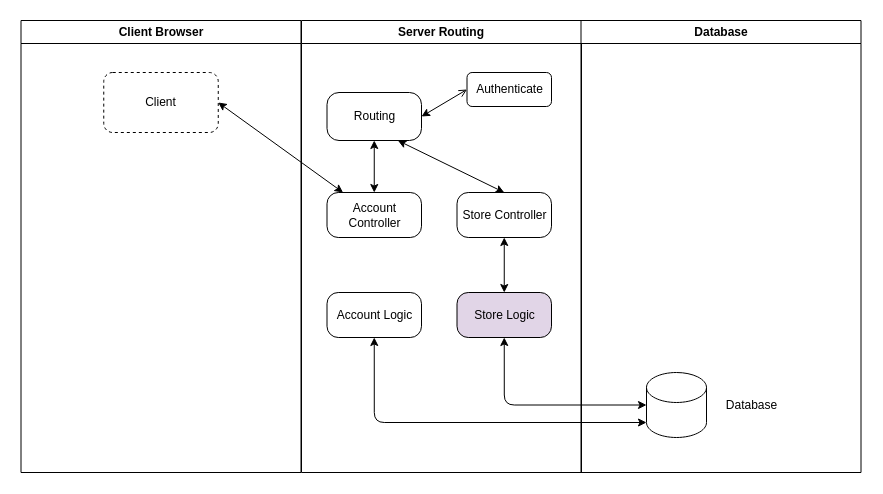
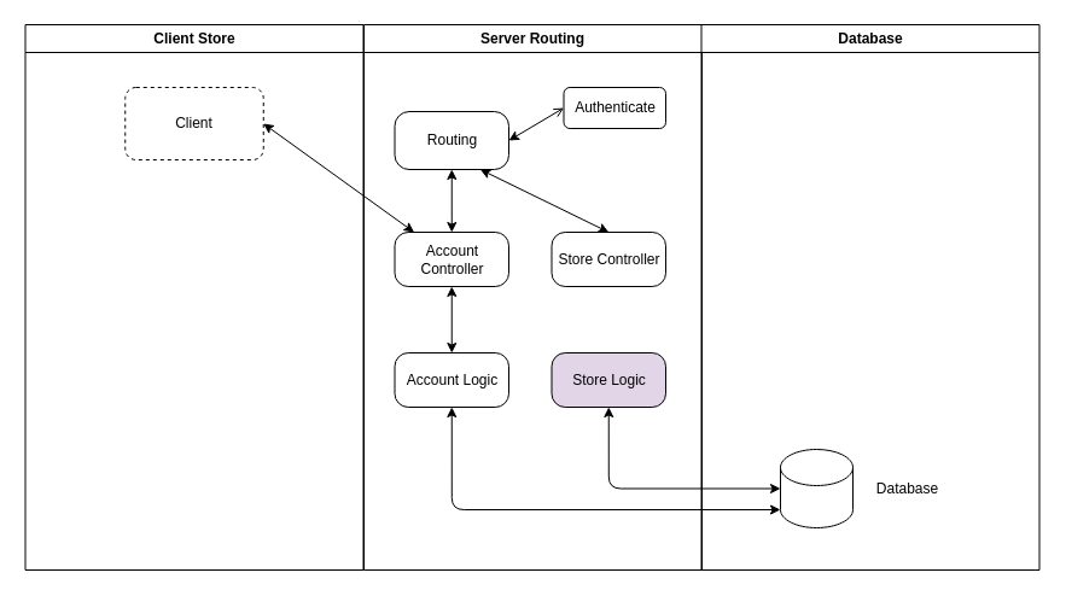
  <mxCell id="0" />
  <mxCell id="1" parent="0" />
- <mxCell id="2" value="Client Browser" style="swimlane;whiteSpace=wrap;startSize=23;" parent="1" vertex="1"><mxGeometry x="20.5" y="20" width="280" height="452" as="geometry"><mxRectangle x="164.5" y="128" width="80" height="23" as="alternateBounds" /></mxGeometry></mxCell>
+ <mxCell id="2" value="Client Store" style="swimlane;whiteSpace=wrap;startSize=23;" parent="1" vertex="1"><mxGeometry x="20.5" y="20" width="280" height="452" as="geometry"><mxRectangle x="164.5" y="128" width="80" height="23" as="alternateBounds" /></mxGeometry></mxCell>
  <mxCell id="3" value="Client" style="rounded=1;whiteSpace=wrap;html=1;dashed=1;" parent="2" vertex="1"><mxGeometry x="82.75" y="52" width="114.5" height="60" as="geometry" /></mxCell>
  <mxCell id="4" value="Server Routing" style="swimlane;whiteSpace=wrap;startSize=23;" parent="1" vertex="1"><mxGeometry x="301" y="20" width="280" height="452" as="geometry" /></mxCell>
  <mxCell id="5" value="Routing" style="rounded=1;whiteSpace=wrap;html=1;arcSize=25;" parent="4" vertex="1"><mxGeometry x="25.5" y="72" width="94.5" height="48" as="geometry" /></mxCell>
  <mxCell id="6" value="Store Controller" style="rounded=1;whiteSpace=wrap;html=1;arcSize=25;" parent="4" vertex="1"><mxGeometry x="155.5" y="172" width="94.5" height="45" as="geometry" /></mxCell>
  <mxCell id="7" value="Account Logic" style="rounded=1;whiteSpace=wrap;html=1;arcSize=25;" parent="4" vertex="1"><mxGeometry x="25.5" y="272" width="94.5" height="45" as="geometry" /></mxCell>
  <mxCell id="8" value="Store Logic" style="rounded=1;whiteSpace=wrap;html=1;arcSize=25;fillColor=#e1d5e7;" parent="4" vertex="1"><mxGeometry x="155.5" y="272" width="94.5" height="45" as="geometry" /></mxCell>
  <mxCell id="9" value="Account Controller" style="rounded=1;whiteSpace=wrap;html=1;arcSize=25;" parent="4" vertex="1"><mxGeometry x="25.5" y="172" width="94.5" height="45" as="geometry" /></mxCell>
- <mxCell id="11" value="" style="endArrow=classic;startArrow=classic;html=1;exitX=0.5;exitY=0;exitDx=0;exitDy=0;entryX=0.5;entryY=1;entryDx=0;entryDy=0;" parent="4" source="8" target="6" edge="1"><mxGeometry width="50" height="50" relative="1" as="geometry"><mxPoint x="72.75" y="272" as="sourcePoint" /><mxPoint x="72.75" y="217" as="targetPoint" /><Array as="points" /></mxGeometry></mxCell>
+ <mxCell id="10" value="" style="endArrow=classic;startArrow=classic;html=1;exitX=0.5;exitY=0;exitDx=0;exitDy=0;entryX=0.5;entryY=1;entryDx=0;entryDy=0;" parent="4" source="7" target="9" edge="1"><mxGeometry width="50" height="50" relative="1" as="geometry"><mxPoint x="-14.5" y="342" as="sourcePoint" /><mxPoint x="35.5" y="292" as="targetPoint" /></mxGeometry></mxCell>
  <mxCell id="12" value="" style="endArrow=classic;startArrow=classic;html=1;entryX=0.5;entryY=1;entryDx=0;entryDy=0;exitX=0.5;exitY=0;exitDx=0;exitDy=0;" parent="4" source="9" target="5" edge="1"><mxGeometry width="50" height="50" relative="1" as="geometry"><mxPoint x="-124.5" y="182" as="sourcePoint" /><mxPoint x="-74.5" y="132" as="targetPoint" /></mxGeometry></mxCell>
  <mxCell id="13" value="Authenticate" style="rounded=1;whiteSpace=wrap;html=1;" parent="4" vertex="1"><mxGeometry x="165.5" y="52" width="84.5" height="34" as="geometry" /></mxCell>
  <mxCell id="14" value="" style="endArrow=classic;startArrow=classic;html=1;entryX=0.75;entryY=1;entryDx=0;entryDy=0;exitX=0.5;exitY=0;exitDx=0;exitDy=0;" parent="4" source="6" target="5" edge="1"><mxGeometry width="50" height="50" relative="1" as="geometry"><mxPoint x="-174.5" y="242" as="sourcePoint" /><mxPoint x="-124.5" y="192" as="targetPoint" /></mxGeometry></mxCell>
  <mxCell id="15" value="" style="endArrow=open;startArrow=classic;html=1;exitX=1;exitY=0.5;exitDx=0;exitDy=0;entryX=0;entryY=0.5;entryDx=0;entryDy=0;" parent="4" source="5" target="13" edge="1"><mxGeometry width="50" height="50" relative="1" as="geometry"><mxPoint x="155.5" y="152" as="sourcePoint" /><mxPoint x="205.5" y="102" as="targetPoint" /></mxGeometry></mxCell>
  <mxCell id="16" value="Database" style="swimlane;whiteSpace=wrap;startSize=23;" parent="1" vertex="1"><mxGeometry x="580.5" y="20" width="280" height="452" as="geometry" /></mxCell>
  <mxCell id="17" value="" style="shape=cylinder3;whiteSpace=wrap;html=1;boundedLbl=1;backgroundOutline=1;size=15;" parent="16" vertex="1"><mxGeometry x="65.5" y="352" width="60" height="65" as="geometry" /></mxCell>
  <mxCell id="18" value="Database" style="text;html=1;align=center;verticalAlign=middle;resizable=0;points=[];autosize=1;" parent="16" vertex="1"><mxGeometry x="135.5" y="374.5" width="70" height="20" as="geometry" /></mxCell>
  <mxCell id="19" value="" style="endArrow=classic;startArrow=classic;html=1;exitX=0.5;exitY=1;exitDx=0;exitDy=0;edgeStyle=orthogonalEdgeStyle;entryX=0;entryY=0.5;entryDx=0;entryDy=0;entryPerimeter=0;" parent="1" source="8" target="17" edge="1"><mxGeometry width="50" height="50" relative="1" as="geometry"><mxPoint x="536" y="462" as="sourcePoint" /><mxPoint x="646" y="369.5" as="targetPoint" /></mxGeometry></mxCell>
  <mxCell id="20" value="" style="endArrow=classic;startArrow=classic;html=1;exitX=0.5;exitY=1;exitDx=0;exitDy=0;edgeStyle=orthogonalEdgeStyle;entryX=0;entryY=1;entryDx=0;entryDy=-15;entryPerimeter=0;" parent="1" source="7" target="17" edge="1"><mxGeometry width="50" height="50" relative="1" as="geometry"><mxPoint x="356" y="452" as="sourcePoint" /><mxPoint x="498.75" y="477" as="targetPoint" /></mxGeometry></mxCell>
  <mxCell id="21" value="" style="endArrow=classic;startArrow=classic;html=1;exitX=1;exitY=0.5;exitDx=0;exitDy=0;" parent="1" source="3" target="9" edge="1"><mxGeometry width="50" height="50" relative="1" as="geometry"><mxPoint x="236" y="132" as="sourcePoint" /><mxPoint x="276" y="192" as="targetPoint" /></mxGeometry></mxCell>
